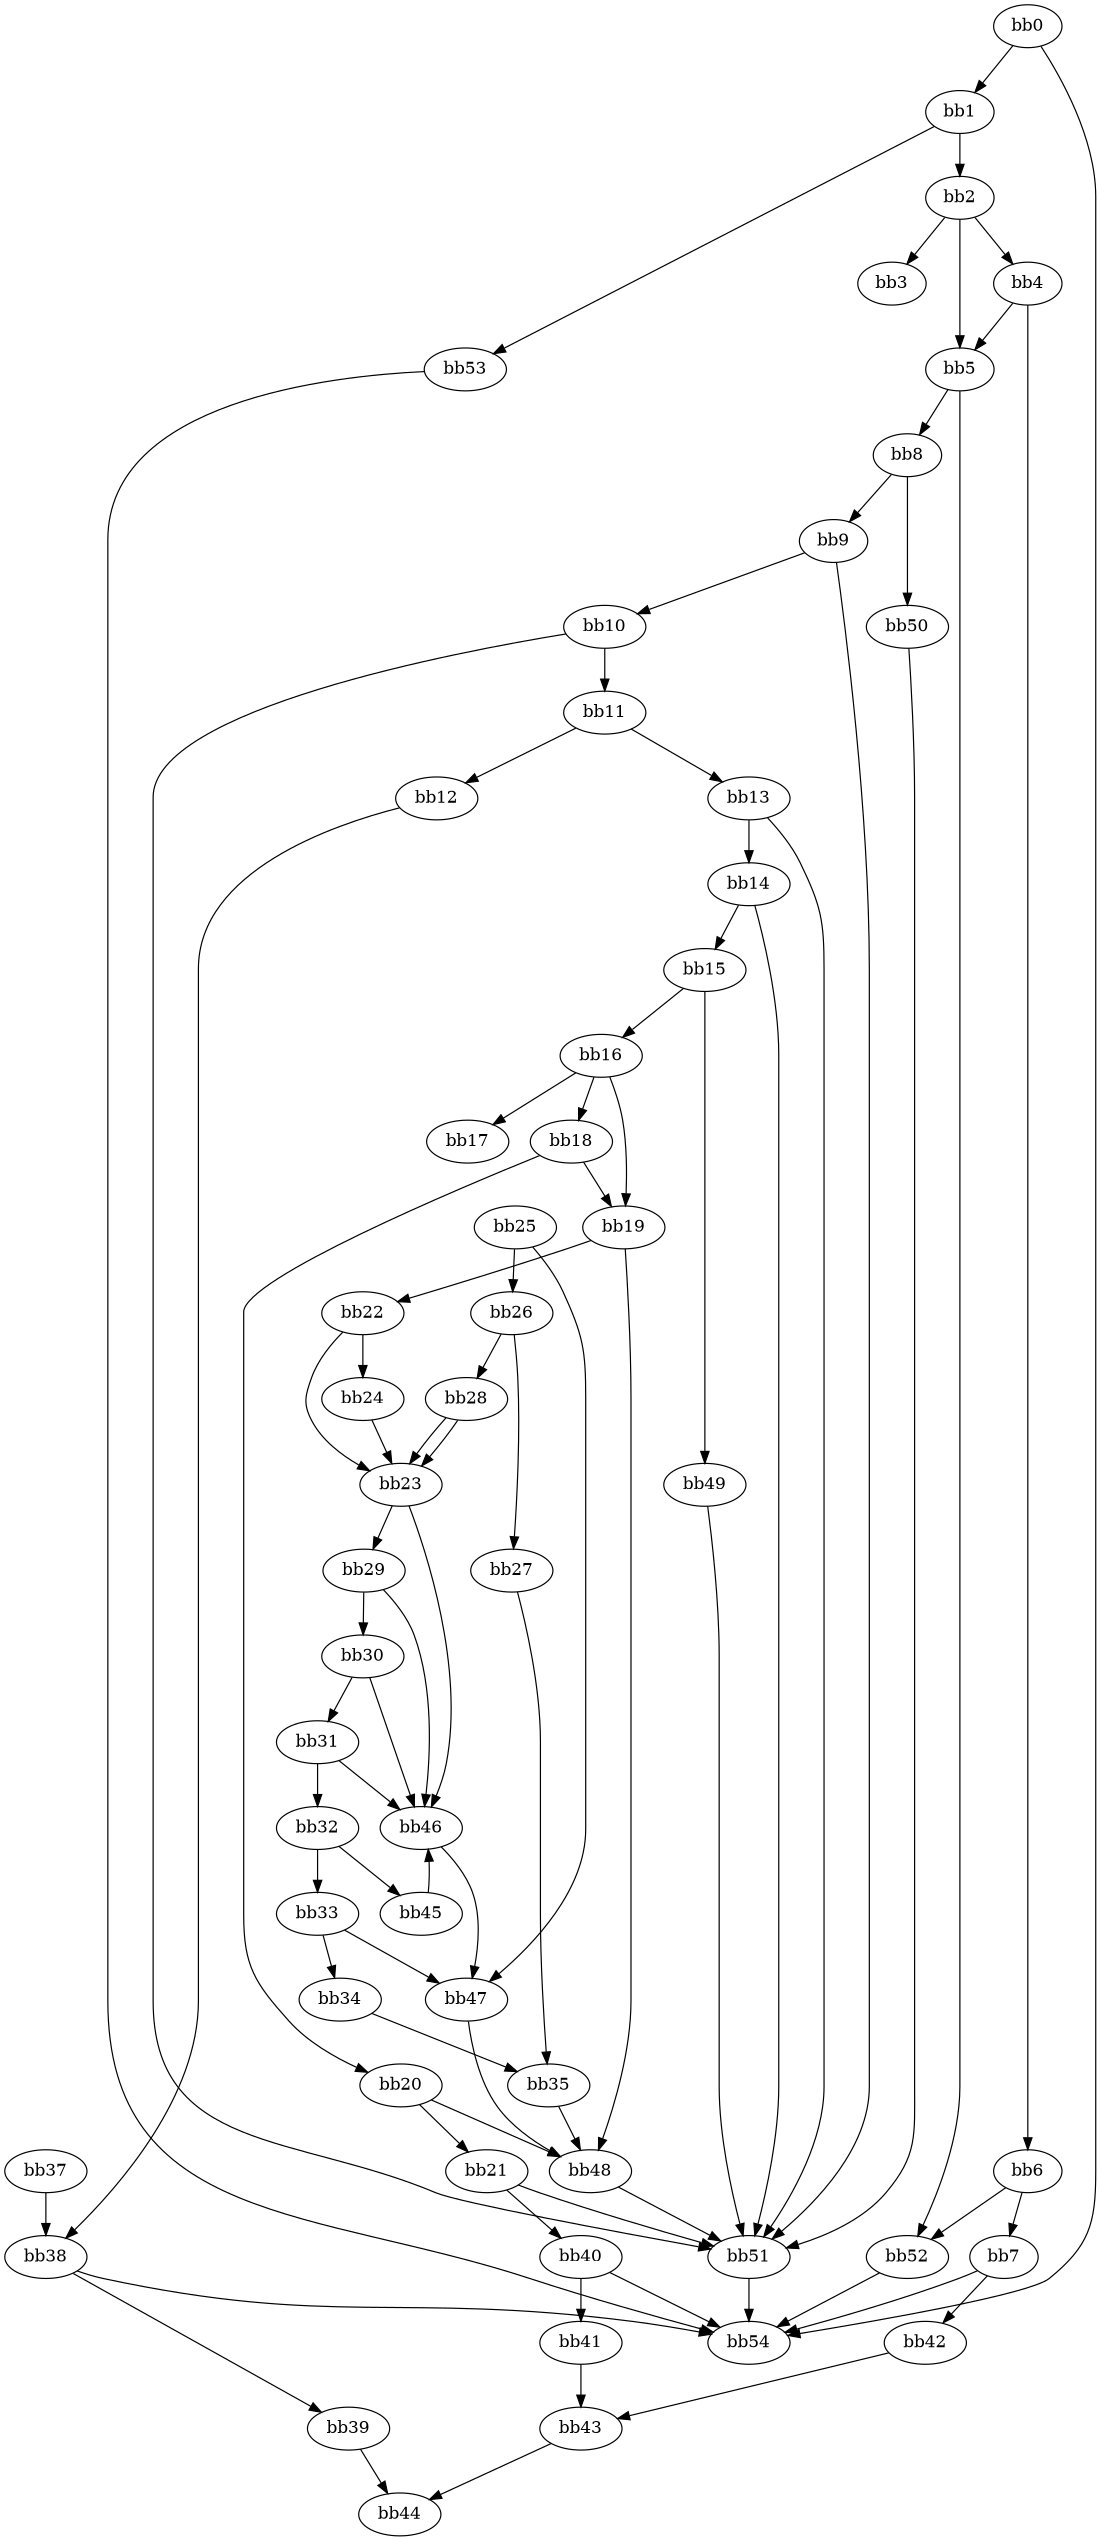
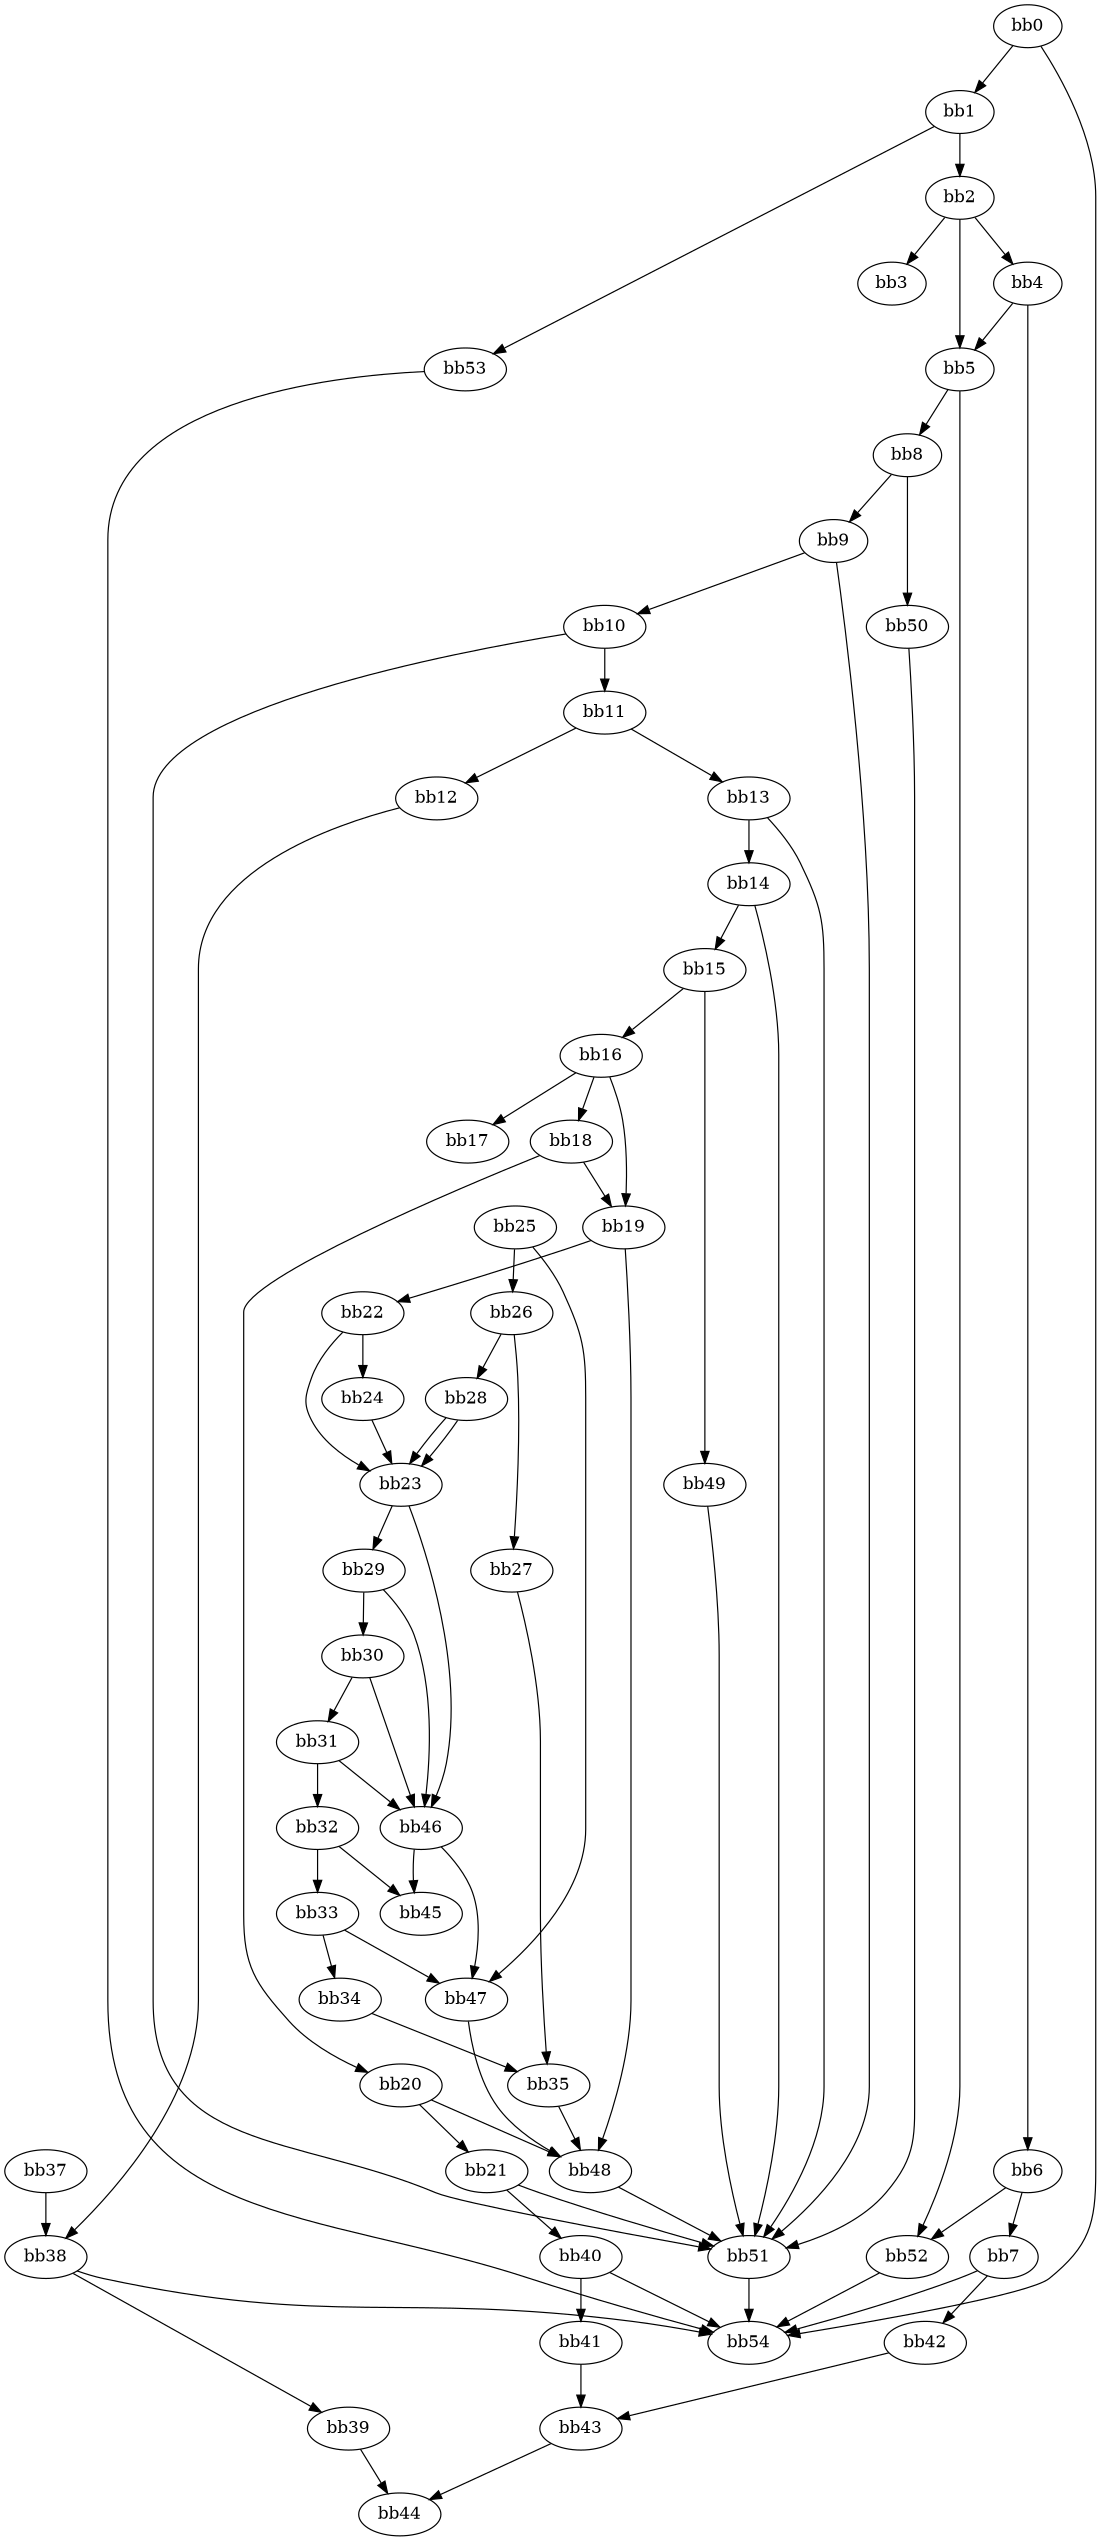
  digraph {
    n1 [label="bb0\l"]
    n2 [label="bb1\l"]
    n3 [label="bb54\l"]
    n4 [label="bb2\l"]
    n5 [label="bb53\l"]
    n6 [label="bb3\l"]
    n7 [label="bb4\l"]
    n8 [label="bb5\l"]
    n9 [label="bb6\l"]
    n10 [label="bb8\l"]
    n11 [label="bb52\l"]
    n12 [label="bb7\l"]
    n13 [label="bb9\l"]
    n14 [label="bb50\l"]
    n15 [label="bb42\l"]
    n16 [label="bb43\l"]
    n17 [label="bb10\l"]
    n18 [label="bb51\l"]
    n19 [label="bb11\l"]
    n20 [label="bb12\l"]
    n21 [label="bb13\l"]
    n22 [label="bb38\l"]
    n23 [label="bb14\l"]
    n24 [label="bb39\l"]
    n25 [label="bb15\l"]
    n26 [label="bb16\l"]
    n27 [label="bb49\l"]
    n28 [label="bb17\l"]
    n29 [label="bb18\l"]
    n30 [label="bb19\l"]
    n31 [label="bb20\l"]
    n32 [label="bb22\l"]
    n33 [label="bb48\l"]
    n34 [label="bb21\l"]
    n35 [label="bb23\l"]
    n36 [label="bb24\l"]
    n37 [label="bb40\l"]
    n38 [label="bb41\l"]
    n39 [label="bb29\l"]
    n40 [label="bb46\l"]
    n41 [label="bb30\l"]
    n42 [label="bb47\l"]
    n43 [label="bb25\l"]
    n44 [label="bb26\l"]
    n45 [label="bb27\l"]
    n46 [label="bb28\l"]
    n47 [label="bb35\l"]
    n48 [label="bb31\l"]
    n49 [label="bb32\l"]
    n50 [label="bb33\l"]
    n51 [label="bb45\l"]
    n52 [label="bb34\l"]
    n53 [label="bb37\l"]
    n54 [label="bb44\l"]
    n1 -> n2
    n1 -> n3
    n2 -> n4
    n2 -> n5
    n4 -> n6
    n4 -> n7
    n4 -> n8
    n5 -> n3
    n7 -> n8
    n7 -> n9
    n8 -> n10
    n8 -> n11
    n9 -> n11
    n9 -> n12
    n10 -> n13
    n10 -> n14
    n11 -> n3
    n12 -> n3
    n12 -> n15
    n13 -> n17
    n13 -> n18
    n14 -> n18
    n15 -> n16
    n16 -> n54
    n17 -> n18
    n17 -> n19
    n18 -> n3
    n19 -> n20
    n19 -> n21
    n20 -> n22
    n21 -> n18
    n21 -> n23
    n22 -> n3
    n22 -> n24
    n23 -> n18
    n23 -> n25
    n24 -> n54
    n25 -> n26
    n25 -> n27
    n26 -> n28
    n26 -> n29
    n26 -> n30
    n27 -> n18
    n29 -> n30
    n29 -> n31
    n30 -> n32
    n30 -> n33
    n31 -> n33
    n31 -> n34
    n32 -> n35
    n32 -> n36
    n33 -> n18
    n34 -> n18
    n34 -> n37
    n35 -> n39
    n35 -> n40
    n36 -> n35
    n37 -> n3
    n37 -> n38
    n38 -> n16
    n39 -> n40
    n39 -> n41
    n40 -> n42
    n41 -> n40
    n41 -> n48
    n42 -> n33
    n43 -> n42
    n43 -> n44
    n44 -> n45
    n44 -> n46
    n45 -> n47
    n46 -> n35
    n46 -> n35
    n47 -> n33
    n48 -> n40
    n48 -> n49
    n49 -> n50
    n49 -> n51
    n50 -> n42
    n50 -> n52
-   n51 -> n40
+   n40 -> n51
    n52 -> n47
    n53 -> n22
  }
